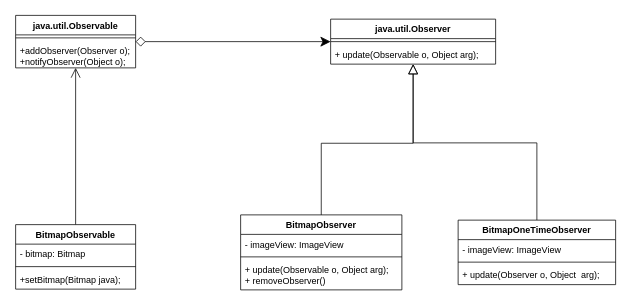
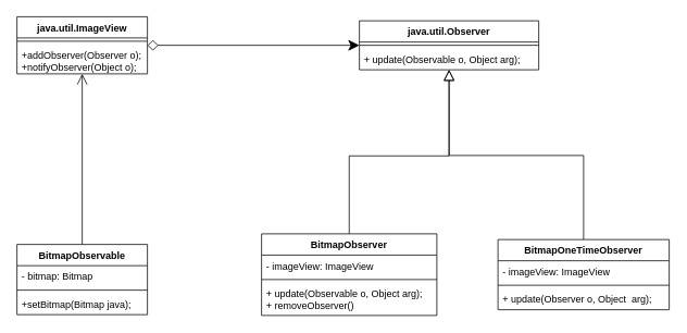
  <mxCell id="0" />
  <mxCell id="1" parent="0" />
  <mxCell id="2" style="edgeStyle=orthogonalEdgeStyle;rounded=0;orthogonalLoop=1;jettySize=auto;html=1;startSize=11;endArrow=classic;endFill=1;endSize=11;startArrow=diamond;startFill=0;" edge="1" parent="1" source="3" target="11"><mxGeometry relative="1" as="geometry" /></mxCell>
- <mxCell id="3" value="java.util.Observable" style="swimlane;fontStyle=1;align=center;verticalAlign=top;childLayout=stackLayout;horizontal=1;startSize=26;horizontalStack=0;resizeParent=1;resizeParentMax=0;resizeLast=0;collapsible=1;marginBottom=0;" vertex="1" parent="1"><mxGeometry x="20" y="20" width="160" height="70" as="geometry" /></mxCell>
+ <mxCell id="3" value="java.util.ImageView" style="swimlane;fontStyle=1;align=center;verticalAlign=top;childLayout=stackLayout;horizontal=1;startSize=26;horizontalStack=0;resizeParent=1;resizeParentMax=0;resizeLast=0;collapsible=1;marginBottom=0;" vertex="1" parent="1"><mxGeometry x="20" y="20" width="160" height="70" as="geometry" /></mxCell>
  <mxCell id="4" value="" style="line;strokeWidth=1;fillColor=none;align=left;verticalAlign=middle;spacingTop=-1;spacingLeft=3;spacingRight=3;rotatable=0;labelPosition=right;points=[];portConstraint=eastwest;" vertex="1" parent="3"><mxGeometry y="26" width="160" height="8" as="geometry" /></mxCell>
  <mxCell id="5" value="+addObserver(Observer o);&#10;+notifyObserver(Object o);" style="text;strokeColor=none;fillColor=none;align=left;verticalAlign=top;spacingLeft=4;spacingRight=4;overflow=hidden;rotatable=0;points=[[0,0.5],[1,0.5]];portConstraint=eastwest;" vertex="1" parent="3"><mxGeometry y="34" width="160" height="36" as="geometry" /></mxCell>
  <mxCell id="6" style="edgeStyle=orthogonalEdgeStyle;rounded=0;orthogonalLoop=1;jettySize=auto;html=1;endArrow=open;endFill=0;startSize=11;endSize=11;" edge="1" parent="1" source="7" target="3"><mxGeometry relative="1" as="geometry" /></mxCell>
  <mxCell id="7" value="BitmapObservable" style="swimlane;fontStyle=1;align=center;verticalAlign=top;childLayout=stackLayout;horizontal=1;startSize=26;horizontalStack=0;resizeParent=1;resizeParentMax=0;resizeLast=0;collapsible=1;marginBottom=0;" vertex="1" parent="1"><mxGeometry x="20" y="299" width="160" height="86" as="geometry" /></mxCell>
  <mxCell id="8" value="- bitmap: Bitmap" style="text;strokeColor=none;fillColor=none;align=left;verticalAlign=top;spacingLeft=4;spacingRight=4;overflow=hidden;rotatable=0;points=[[0,0.5],[1,0.5]];portConstraint=eastwest;" vertex="1" parent="7"><mxGeometry y="26" width="160" height="26" as="geometry" /></mxCell>
  <mxCell id="9" value="" style="line;strokeWidth=1;fillColor=none;align=left;verticalAlign=middle;spacingTop=-1;spacingLeft=3;spacingRight=3;rotatable=0;labelPosition=right;points=[];portConstraint=eastwest;" vertex="1" parent="7"><mxGeometry y="52" width="160" height="8" as="geometry" /></mxCell>
  <mxCell id="10" value="+setBitmap(Bitmap java);&#10;" style="text;strokeColor=none;fillColor=none;align=left;verticalAlign=top;spacingLeft=4;spacingRight=4;overflow=hidden;rotatable=0;points=[[0,0.5],[1,0.5]];portConstraint=eastwest;" vertex="1" parent="7"><mxGeometry y="60" width="160" height="26" as="geometry" /></mxCell>
  <mxCell id="11" value="java.util.Observer" style="swimlane;fontStyle=1;align=center;verticalAlign=top;childLayout=stackLayout;horizontal=1;startSize=26;horizontalStack=0;resizeParent=1;resizeParentMax=0;resizeLast=0;collapsible=1;marginBottom=0;" vertex="1" parent="1"><mxGeometry x="440" y="25" width="220" height="60" as="geometry" /></mxCell>
  <mxCell id="12" value="" style="line;strokeWidth=1;fillColor=none;align=left;verticalAlign=middle;spacingTop=-1;spacingLeft=3;spacingRight=3;rotatable=0;labelPosition=right;points=[];portConstraint=eastwest;" vertex="1" parent="11"><mxGeometry y="26" width="220" height="8" as="geometry" /></mxCell>
  <mxCell id="13" value="+ update(Observable o, Object arg);" style="text;strokeColor=none;fillColor=none;align=left;verticalAlign=top;spacingLeft=4;spacingRight=4;overflow=hidden;rotatable=0;points=[[0,0.5],[1,0.5]];portConstraint=eastwest;" vertex="1" parent="11"><mxGeometry y="34" width="220" height="26" as="geometry" /></mxCell>
  <mxCell id="14" style="edgeStyle=orthogonalEdgeStyle;rounded=0;orthogonalLoop=1;jettySize=auto;html=1;startArrow=none;startFill=0;startSize=11;endArrow=block;endFill=0;endSize=11;" edge="1" parent="1" source="15" target="11"><mxGeometry relative="1" as="geometry" /></mxCell>
  <mxCell id="15" value="BitmapObserver" style="swimlane;fontStyle=1;align=center;verticalAlign=top;childLayout=stackLayout;horizontal=1;startSize=26;horizontalStack=0;resizeParent=1;resizeParentMax=0;resizeLast=0;collapsible=1;marginBottom=0;" vertex="1" parent="1"><mxGeometry x="320" y="286" width="215" height="100" as="geometry" /></mxCell>
  <mxCell id="16" value="- imageView: ImageView" style="text;strokeColor=none;fillColor=none;align=left;verticalAlign=top;spacingLeft=4;spacingRight=4;overflow=hidden;rotatable=0;points=[[0,0.5],[1,0.5]];portConstraint=eastwest;" vertex="1" parent="15"><mxGeometry y="26" width="215" height="26" as="geometry" /></mxCell>
  <mxCell id="17" value="" style="line;strokeWidth=1;fillColor=none;align=left;verticalAlign=middle;spacingTop=-1;spacingLeft=3;spacingRight=3;rotatable=0;labelPosition=right;points=[];portConstraint=eastwest;" vertex="1" parent="15"><mxGeometry y="52" width="215" height="8" as="geometry" /></mxCell>
  <mxCell id="18" value="+ update(Observable o, Object arg);&#10;+ removeObserver()" style="text;strokeColor=none;fillColor=none;align=left;verticalAlign=top;spacingLeft=4;spacingRight=4;overflow=hidden;rotatable=0;points=[[0,0.5],[1,0.5]];portConstraint=eastwest;" vertex="1" parent="15"><mxGeometry y="60" width="215" height="40" as="geometry" /></mxCell>
  <mxCell id="19" style="edgeStyle=orthogonalEdgeStyle;rounded=0;orthogonalLoop=1;jettySize=auto;html=1;startArrow=none;startFill=0;startSize=11;endArrow=block;endFill=0;endSize=11;" edge="1" parent="1" source="20" target="11"><mxGeometry relative="1" as="geometry"><Array as="points"><mxPoint x="715" y="190" /><mxPoint x="550" y="190" /></Array></mxGeometry></mxCell>
  <mxCell id="20" value="BitmapOneTimeObserver" style="swimlane;fontStyle=1;align=center;verticalAlign=top;childLayout=stackLayout;horizontal=1;startSize=26;horizontalStack=0;resizeParent=1;resizeParentMax=0;resizeLast=0;collapsible=1;marginBottom=0;" vertex="1" parent="1"><mxGeometry x="610" y="293" width="210" height="86" as="geometry" /></mxCell>
  <mxCell id="21" value="- imageView: ImageView" style="text;strokeColor=none;fillColor=none;align=left;verticalAlign=top;spacingLeft=4;spacingRight=4;overflow=hidden;rotatable=0;points=[[0,0.5],[1,0.5]];portConstraint=eastwest;" vertex="1" parent="20"><mxGeometry y="26" width="210" height="26" as="geometry" /></mxCell>
  <mxCell id="22" value="" style="line;strokeWidth=1;fillColor=none;align=left;verticalAlign=middle;spacingTop=-1;spacingLeft=3;spacingRight=3;rotatable=0;labelPosition=right;points=[];portConstraint=eastwest;" vertex="1" parent="20"><mxGeometry y="52" width="210" height="8" as="geometry" /></mxCell>
  <mxCell id="23" value="+ update(Observer o, Object  arg);" style="text;strokeColor=none;fillColor=none;align=left;verticalAlign=top;spacingLeft=4;spacingRight=4;overflow=hidden;rotatable=0;points=[[0,0.5],[1,0.5]];portConstraint=eastwest;" vertex="1" parent="20"><mxGeometry y="60" width="210" height="26" as="geometry" /></mxCell>
